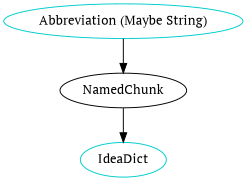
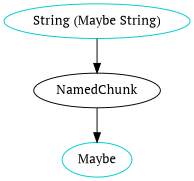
  digraph {
    fontname="PT Serif"
    node [color=cyan3 fontname="PT Serif" shape=oval]
    edge [fontname="PT Serif"]
-   n1 [label=IdeaDict]
+   n1 [label=Maybe]
    NamedChunk [color="" shape=""]
-   n3 [label="Abbreviation (Maybe String)"]
+   n3 [label="String (Maybe String)"]
    NamedChunk -> n1
    n3 -> NamedChunk
  }
